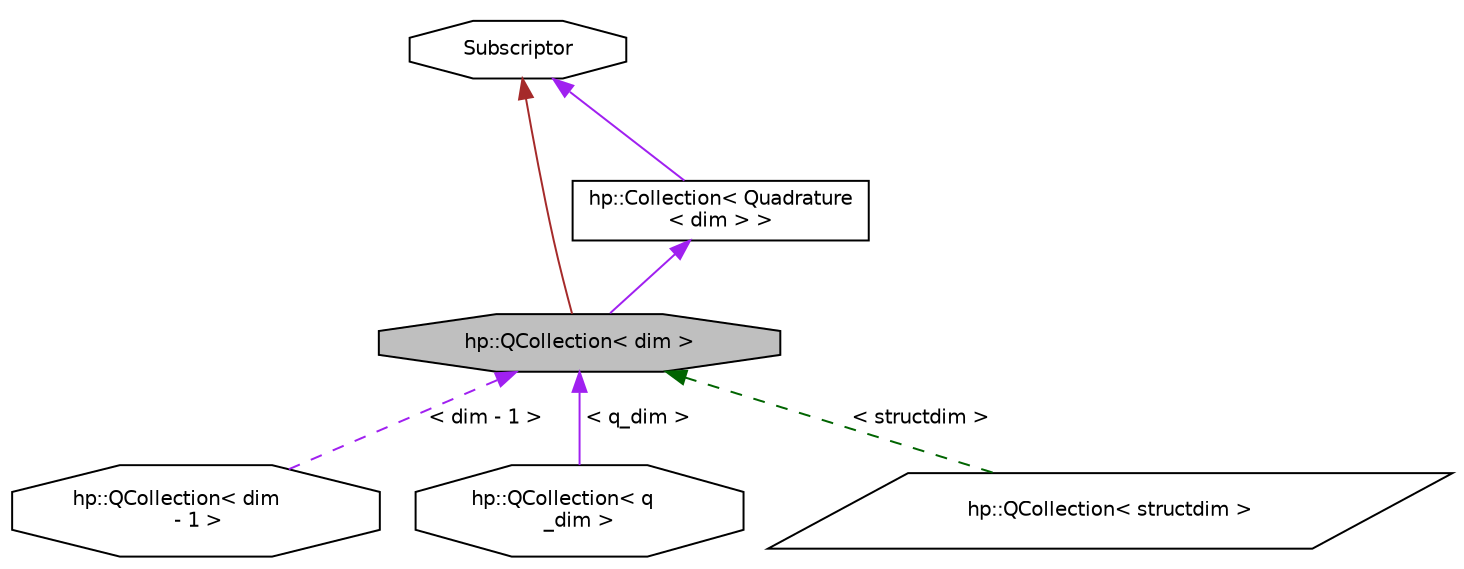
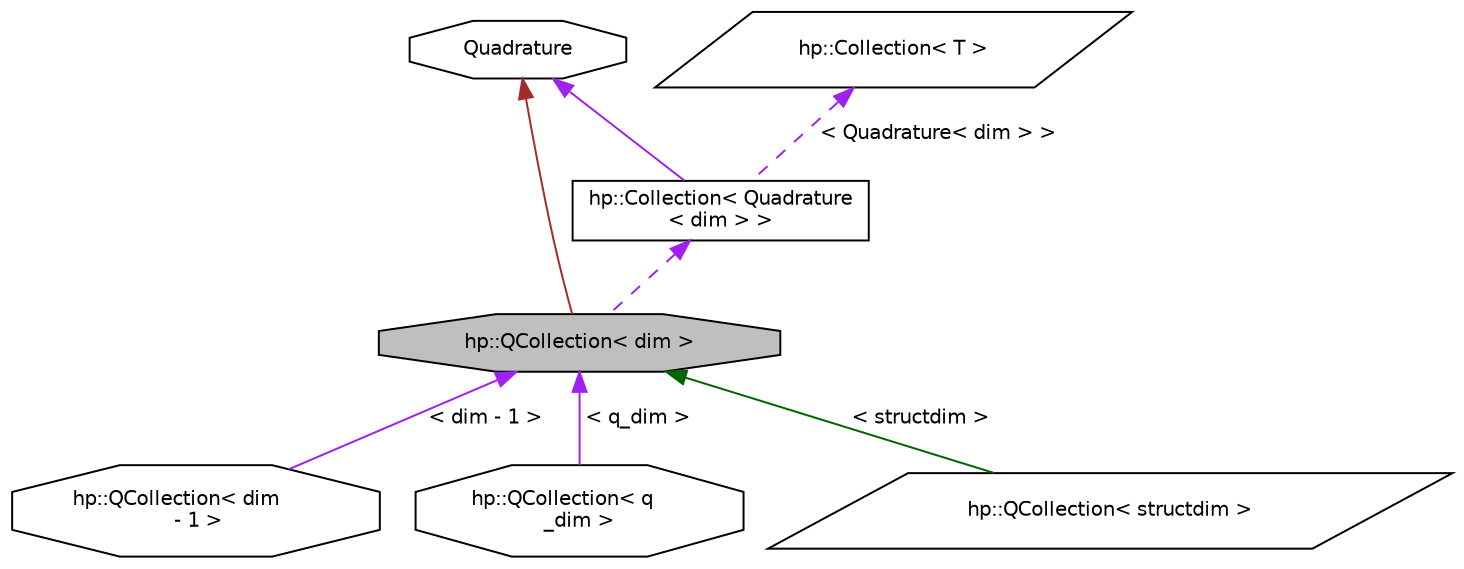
  digraph {
    node [color=black fillcolor=white fontname=Helvetica fontsize=10 shape=octagon style=filled]
    edge [color=purple dir=back fontname=Helvetica fontsize=10 labelfontname=Helvetica labelfontsize=10 style=solid]
    n1 [fillcolor=grey75 fontcolor=black height=0.2 label="hp::QCollection\< dim \>" width=0.4]
    n2 [height=0.2 label="hp::QCollection\< dim\l - 1 \>" width=0.4]
    n3 [height=0.2 label="hp::QCollection\< q\l_dim \>" width=0.4]
    n4 [height=0.2 label="hp::QCollection\< structdim \>" shape=parallelogram width=0.4]
    n5 [height=0.2 label="hp::Collection\< Quadrature\l\< dim \> \>" shape=box width=0.4]
-   n6 [height=0.2 label=Subscriptor width=0.4]
-   n1 -> n2 [label=" \< dim - 1 \>" style=dashed]
+   n6 [height=0.2 label=Quadrature width=0.4]
+   n7 [height=0.2 label="hp::Collection\< T \>" shape=parallelogram width=0.4]
+   n1 -> n2 [label=" \< dim - 1 \>"]
    n1 -> n3 [label=" \< q_dim \>"]
-   n1 -> n4 [color=darkgreen label=" \< structdim \>" style=dashed]
-   n5 -> n1
+   n1 -> n4 [color=darkgreen label=" \< structdim \>"]
+   n5 -> n1 [style=dashed]
    n6 -> n1 [color=brown]
    n6 -> n5
+   n7 -> n5 [label=" \< Quadrature\< dim \> \>" style=dashed]
  }
